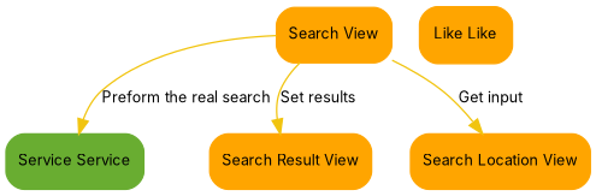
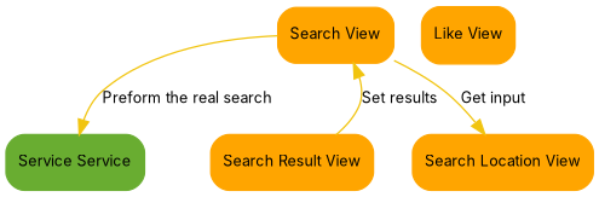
  digraph {
    fontname=Inter
    fontsize=10
    node [color=orange fontname=Inter fontsize=10 shape=Mrecord style=filled]
    edge [color="#F1C40F" fontname=Inter fontsize=10]
    n1 [color="#69ad31" label="Service Service"]
    n2 [label="Search View"]
    n3 [label="Search Result View"]
    n4 [label="Search Location View"]
-   n5 [label="Like Like"]
+   n5 [label="Like View"]
    n2 -> n1 [label="Preform the real search"]
-   n2 -> n3 [label="Set results"]
+   n3 -> n2 [label="Set results"]
    n2 -> n4 [label="Get input"]
  }
